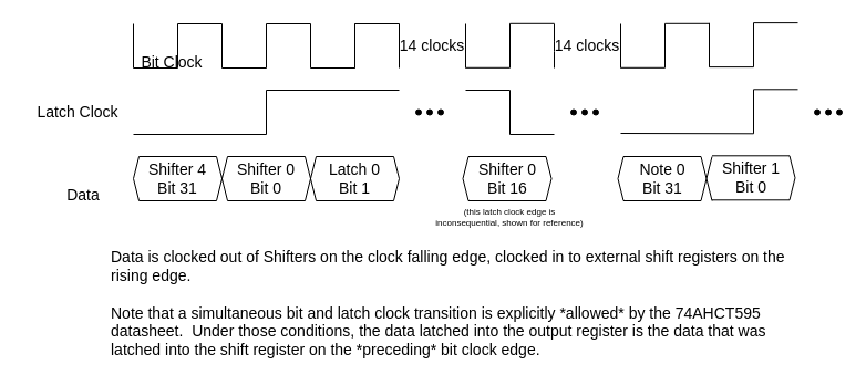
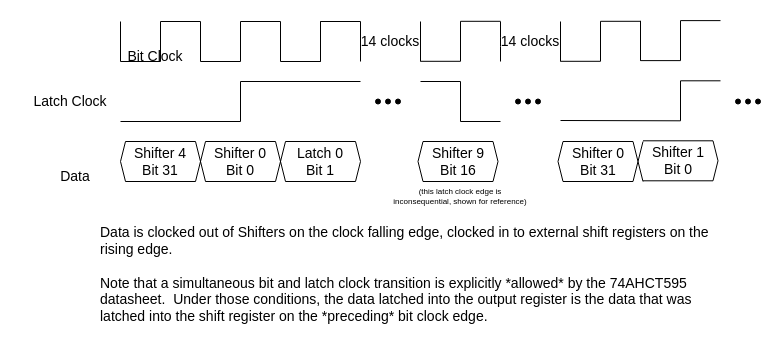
  <mxCell id="0" />
  <mxCell id="1" parent="0" />
  <mxCell id="2" value="" style="endArrow=none;html=1;" edge="1" parent="1"><mxGeometry width="50" height="50" relative="1" as="geometry"><mxPoint x="200" y="61" as="sourcePoint" /><mxPoint x="240" y="61" as="targetPoint" /></mxGeometry></mxCell>
  <mxCell id="3" value="" style="endArrow=none;html=1;" edge="1" parent="1"><mxGeometry width="50" height="50" relative="1" as="geometry"><mxPoint x="240" y="61" as="sourcePoint" /><mxPoint x="240" y="21" as="targetPoint" /></mxGeometry></mxCell>
  <mxCell id="4" value="" style="endArrow=none;html=1;" edge="1" parent="1"><mxGeometry width="50" height="50" relative="1" as="geometry"><mxPoint x="240" y="21" as="sourcePoint" /><mxPoint x="280" y="21" as="targetPoint" /></mxGeometry></mxCell>
  <mxCell id="5" value="" style="endArrow=none;html=1;" edge="1" parent="1"><mxGeometry width="50" height="50" relative="1" as="geometry"><mxPoint x="280" y="61" as="sourcePoint" /><mxPoint x="280" y="21" as="targetPoint" /></mxGeometry></mxCell>
  <mxCell id="6" value="" style="endArrow=none;html=1;" edge="1" parent="1"><mxGeometry width="50" height="50" relative="1" as="geometry"><mxPoint x="280" y="61" as="sourcePoint" /><mxPoint x="320" y="61" as="targetPoint" /></mxGeometry></mxCell>
  <mxCell id="7" value="" style="endArrow=none;html=1;" edge="1" parent="1"><mxGeometry width="50" height="50" relative="1" as="geometry"><mxPoint x="320" y="61" as="sourcePoint" /><mxPoint x="320" y="21" as="targetPoint" /></mxGeometry></mxCell>
  <mxCell id="8" value="" style="endArrow=none;html=1;" edge="1" parent="1"><mxGeometry width="50" height="50" relative="1" as="geometry"><mxPoint x="320" y="21" as="sourcePoint" /><mxPoint x="360" y="21" as="targetPoint" /></mxGeometry></mxCell>
  <mxCell id="9" value="" style="endArrow=none;html=1;" edge="1" parent="1"><mxGeometry width="50" height="50" relative="1" as="geometry"><mxPoint x="360" y="61" as="sourcePoint" /><mxPoint x="360" y="21" as="targetPoint" /></mxGeometry></mxCell>
  <mxCell id="10" value="" style="endArrow=none;html=1;" edge="1" parent="1"><mxGeometry width="50" height="50" relative="1" as="geometry"><mxPoint x="120" y="121" as="sourcePoint" /><mxPoint x="240" y="121" as="targetPoint" /></mxGeometry></mxCell>
  <mxCell id="11" value="" style="endArrow=none;html=1;" edge="1" parent="1"><mxGeometry width="50" height="50" relative="1" as="geometry"><mxPoint x="240" y="121" as="sourcePoint" /><mxPoint x="240" y="81" as="targetPoint" /></mxGeometry></mxCell>
  <mxCell id="12" value="" style="endArrow=none;html=1;" edge="1" parent="1"><mxGeometry width="50" height="50" relative="1" as="geometry"><mxPoint x="240" y="81" as="sourcePoint" /><mxPoint x="360" y="81" as="targetPoint" /></mxGeometry></mxCell>
  <mxCell id="13" value="" style="endArrow=none;html=1;" edge="1" parent="1"><mxGeometry width="50" height="50" relative="1" as="geometry"><mxPoint x="200" y="61" as="sourcePoint" /><mxPoint x="200" y="21" as="targetPoint" /></mxGeometry></mxCell>
  <mxCell id="14" value="" style="endArrow=none;html=1;" edge="1" parent="1"><mxGeometry width="50" height="50" relative="1" as="geometry"><mxPoint x="160" y="21" as="sourcePoint" /><mxPoint x="200" y="21" as="targetPoint" /></mxGeometry></mxCell>
  <mxCell id="15" value="" style="endArrow=none;html=1;" edge="1" parent="1"><mxGeometry width="50" height="50" relative="1" as="geometry"><mxPoint x="160" y="61" as="sourcePoint" /><mxPoint x="160" y="21" as="targetPoint" /></mxGeometry></mxCell>
  <mxCell id="16" value="" style="endArrow=none;html=1;" edge="1" parent="1"><mxGeometry width="50" height="50" relative="1" as="geometry"><mxPoint x="120" y="61" as="sourcePoint" /><mxPoint x="160" y="61" as="targetPoint" /></mxGeometry></mxCell>
  <mxCell id="17" value="" style="endArrow=none;html=1;" edge="1" parent="1"><mxGeometry width="50" height="50" relative="1" as="geometry"><mxPoint x="120" y="61" as="sourcePoint" /><mxPoint x="120" y="21" as="targetPoint" /></mxGeometry></mxCell>
  <mxCell id="18" value="" style="group" vertex="1" connectable="0" parent="1"><mxGeometry x="195" y="141" width="80" height="40" as="geometry" /></mxCell>
  <mxCell id="19" value="" style="endArrow=none;html=1;" edge="1" parent="18"><mxGeometry width="50" height="50" relative="1" as="geometry"><mxPoint y="40" as="sourcePoint" /><mxPoint x="10" as="targetPoint" /></mxGeometry></mxCell>
  <mxCell id="20" value="" style="endArrow=none;html=1;" edge="1" parent="18"><mxGeometry width="50" height="50" relative="1" as="geometry"><mxPoint x="10" y="40" as="sourcePoint" /><mxPoint as="targetPoint" /></mxGeometry></mxCell>
  <mxCell id="21" value="" style="endArrow=none;html=1;" edge="1" parent="18"><mxGeometry width="50" height="50" relative="1" as="geometry"><mxPoint x="10" as="sourcePoint" /><mxPoint x="80" as="targetPoint" /></mxGeometry></mxCell>
  <mxCell id="22" value="" style="endArrow=none;html=1;" edge="1" parent="18"><mxGeometry width="50" height="50" relative="1" as="geometry"><mxPoint x="10" y="40" as="sourcePoint" /><mxPoint x="80" y="40" as="targetPoint" /></mxGeometry></mxCell>
  <mxCell id="23" value="Shifter 0&lt;br style=&quot;font-size: 14px&quot;&gt;Bit 0" style="text;html=1;strokeColor=none;fillColor=none;align=center;verticalAlign=middle;whiteSpace=wrap;rounded=0;fontSize=14;" vertex="1" parent="18"><mxGeometry x="10" y="10" width="70" height="20" as="geometry" /></mxCell>
  <mxCell id="24" value="" style="group" vertex="1" connectable="0" parent="1"><mxGeometry x="275" y="141" width="80" height="40" as="geometry" /></mxCell>
  <mxCell id="25" value="" style="endArrow=none;html=1;" edge="1" parent="24"><mxGeometry width="50" height="50" relative="1" as="geometry"><mxPoint y="40" as="sourcePoint" /><mxPoint x="10" as="targetPoint" /></mxGeometry></mxCell>
  <mxCell id="26" value="" style="endArrow=none;html=1;" edge="1" parent="24"><mxGeometry width="50" height="50" relative="1" as="geometry"><mxPoint x="10" y="40" as="sourcePoint" /><mxPoint as="targetPoint" /></mxGeometry></mxCell>
  <mxCell id="27" value="" style="endArrow=none;html=1;" edge="1" parent="24"><mxGeometry width="50" height="50" relative="1" as="geometry"><mxPoint x="10" as="sourcePoint" /><mxPoint x="80" as="targetPoint" /></mxGeometry></mxCell>
  <mxCell id="28" value="" style="endArrow=none;html=1;" edge="1" parent="24"><mxGeometry width="50" height="50" relative="1" as="geometry"><mxPoint x="10" y="40" as="sourcePoint" /><mxPoint x="80" y="40" as="targetPoint" /></mxGeometry></mxCell>
  <mxCell id="29" value="Latch 0&lt;br style=&quot;font-size: 14px&quot;&gt;Bit 1" style="text;html=1;strokeColor=none;fillColor=none;align=center;verticalAlign=middle;whiteSpace=wrap;rounded=0;fontSize=14;" vertex="1" parent="24"><mxGeometry x="10" y="10" width="70" height="20" as="geometry" /></mxCell>
  <mxCell id="30" value="" style="endArrow=none;html=1;" edge="1" parent="1"><mxGeometry width="50" height="50" relative="1" as="geometry"><mxPoint x="120" y="161" as="sourcePoint" /><mxPoint x="125" y="141" as="targetPoint" /></mxGeometry></mxCell>
  <mxCell id="31" value="" style="endArrow=none;html=1;" edge="1" parent="1"><mxGeometry width="50" height="50" relative="1" as="geometry"><mxPoint x="125" y="181" as="sourcePoint" /><mxPoint x="120" y="161" as="targetPoint" /></mxGeometry></mxCell>
  <mxCell id="32" value="" style="endArrow=none;html=1;" edge="1" parent="1"><mxGeometry width="50" height="50" relative="1" as="geometry"><mxPoint x="125" y="141" as="sourcePoint" /><mxPoint x="195" y="141" as="targetPoint" /></mxGeometry></mxCell>
  <mxCell id="33" value="" style="endArrow=none;html=1;" edge="1" parent="1"><mxGeometry width="50" height="50" relative="1" as="geometry"><mxPoint x="125" y="181" as="sourcePoint" /><mxPoint x="195" y="181" as="targetPoint" /></mxGeometry></mxCell>
  <mxCell id="34" value="Shifter 4&lt;br style=&quot;font-size: 14px;&quot;&gt;Bit 31" style="text;html=1;strokeColor=none;fillColor=none;align=center;verticalAlign=middle;whiteSpace=wrap;rounded=0;fontSize=14;" vertex="1" parent="1"><mxGeometry x="125" y="151" width="70" height="20" as="geometry" /></mxCell>
  <mxCell id="35" value="" style="endArrow=none;html=1;" edge="1" parent="1"><mxGeometry width="50" height="50" relative="1" as="geometry"><mxPoint x="360" y="161" as="sourcePoint" /><mxPoint x="355" y="141" as="targetPoint" /></mxGeometry></mxCell>
  <mxCell id="36" value="" style="endArrow=none;html=1;" edge="1" parent="1"><mxGeometry width="50" height="50" relative="1" as="geometry"><mxPoint x="355" y="181" as="sourcePoint" /><mxPoint x="360" y="161" as="targetPoint" /></mxGeometry></mxCell>
  <mxCell id="37" value="Bit Clock" style="text;html=1;strokeColor=none;fillColor=none;align=center;verticalAlign=middle;whiteSpace=wrap;rounded=0;fontSize=14;" vertex="1" parent="1"><mxGeometry x="120" y="46" width="70" height="20" as="geometry" /></mxCell>
  <mxCell id="38" value="Latch Clock" style="text;html=1;strokeColor=none;fillColor=none;align=center;verticalAlign=middle;whiteSpace=wrap;rounded=0;fontSize=14;" vertex="1" parent="1"><mxGeometry x="20" y="91" width="100" height="20" as="geometry" /></mxCell>
  <mxCell id="39" value="Data" style="text;html=1;strokeColor=none;fillColor=none;align=center;verticalAlign=middle;whiteSpace=wrap;rounded=0;fontSize=14;" vertex="1" parent="1"><mxGeometry x="40" y="166" width="70" height="20" as="geometry" /></mxCell>
  <mxCell id="40" value="" style="ellipse;whiteSpace=wrap;html=1;fontSize=64;fillColor=#000000;" vertex="1" parent="1"><mxGeometry x="375" y="98.5" width="5" height="5" as="geometry" /></mxCell>
  <mxCell id="41" value="" style="ellipse;whiteSpace=wrap;html=1;fontSize=64;fillColor=#000000;" vertex="1" parent="1"><mxGeometry x="385" y="98.5" width="5" height="5" as="geometry" /></mxCell>
  <mxCell id="42" value="" style="ellipse;whiteSpace=wrap;html=1;fontSize=64;fillColor=#000000;" vertex="1" parent="1"><mxGeometry x="395" y="98.5" width="5" height="5" as="geometry" /></mxCell>
  <mxCell id="43" value="" style="endArrow=none;html=1;" edge="1" parent="1"><mxGeometry width="50" height="50" relative="1" as="geometry"><mxPoint x="420" y="81" as="sourcePoint" /><mxPoint x="460" y="81" as="targetPoint" /></mxGeometry></mxCell>
  <mxCell id="44" value="" style="endArrow=none;html=1;" edge="1" parent="1"><mxGeometry width="50" height="50" relative="1" as="geometry"><mxPoint x="460" y="121" as="sourcePoint" /><mxPoint x="460" y="81" as="targetPoint" /></mxGeometry></mxCell>
  <mxCell id="45" value="" style="endArrow=none;html=1;" edge="1" parent="1"><mxGeometry width="50" height="50" relative="1" as="geometry"><mxPoint x="460" y="121" as="sourcePoint" /><mxPoint x="500" y="121" as="targetPoint" /></mxGeometry></mxCell>
  <mxCell id="46" value="" style="endArrow=none;html=1;" edge="1" parent="1"><mxGeometry width="50" height="50" relative="1" as="geometry"><mxPoint x="460" y="60.8" as="sourcePoint" /><mxPoint x="460" y="20.8" as="targetPoint" /></mxGeometry></mxCell>
  <mxCell id="47" value="" style="endArrow=none;html=1;" edge="1" parent="1"><mxGeometry width="50" height="50" relative="1" as="geometry"><mxPoint x="460" y="20.8" as="sourcePoint" /><mxPoint x="500" y="20.8" as="targetPoint" /></mxGeometry></mxCell>
  <mxCell id="48" value="" style="endArrow=none;html=1;" edge="1" parent="1"><mxGeometry width="50" height="50" relative="1" as="geometry"><mxPoint x="420" y="60.8" as="sourcePoint" /><mxPoint x="460" y="60.8" as="targetPoint" /></mxGeometry></mxCell>
  <mxCell id="49" value="" style="endArrow=none;html=1;" edge="1" parent="1"><mxGeometry width="50" height="50" relative="1" as="geometry"><mxPoint x="420" y="61" as="sourcePoint" /><mxPoint x="420" y="21" as="targetPoint" /></mxGeometry></mxCell>
  <mxCell id="50" value="" style="endArrow=none;html=1;" edge="1" parent="1"><mxGeometry width="50" height="50" relative="1" as="geometry"><mxPoint x="422.5" y="141" as="sourcePoint" /><mxPoint x="492.5" y="141" as="targetPoint" /></mxGeometry></mxCell>
  <mxCell id="51" value="" style="endArrow=none;html=1;" edge="1" parent="1"><mxGeometry width="50" height="50" relative="1" as="geometry"><mxPoint x="422.5" y="181" as="sourcePoint" /><mxPoint x="492.5" y="181" as="targetPoint" /></mxGeometry></mxCell>
- <mxCell id="52" value="Shifter 0&lt;br style=&quot;font-size: 14px&quot;&gt;Bit 16" style="text;html=1;strokeColor=none;fillColor=none;align=center;verticalAlign=middle;whiteSpace=wrap;rounded=0;fontSize=14;" vertex="1" parent="1"><mxGeometry x="422.5" y="151" width="70" height="20" as="geometry" /></mxCell>
+ <mxCell id="52" value="Shifter 9&lt;br style=&quot;font-size: 14px&quot;&gt;Bit 16" style="text;html=1;strokeColor=none;fillColor=none;align=center;verticalAlign=middle;whiteSpace=wrap;rounded=0;fontSize=14;" vertex="1" parent="1"><mxGeometry x="422.5" y="151" width="70" height="20" as="geometry" /></mxCell>
  <mxCell id="53" value="" style="endArrow=none;html=1;" edge="1" parent="1"><mxGeometry width="50" height="50" relative="1" as="geometry"><mxPoint x="497.5" y="161" as="sourcePoint" /><mxPoint x="492.5" y="141" as="targetPoint" /></mxGeometry></mxCell>
  <mxCell id="54" value="" style="endArrow=none;html=1;" edge="1" parent="1"><mxGeometry width="50" height="50" relative="1" as="geometry"><mxPoint x="492.5" y="181" as="sourcePoint" /><mxPoint x="497.5" y="161" as="targetPoint" /></mxGeometry></mxCell>
  <mxCell id="55" value="" style="endArrow=none;html=1;" edge="1" parent="1"><mxGeometry width="50" height="50" relative="1" as="geometry"><mxPoint x="417.5" y="161" as="sourcePoint" /><mxPoint x="422.5" y="141" as="targetPoint" /></mxGeometry></mxCell>
  <mxCell id="56" value="" style="endArrow=none;html=1;" edge="1" parent="1"><mxGeometry width="50" height="50" relative="1" as="geometry"><mxPoint x="422.5" y="181" as="sourcePoint" /><mxPoint x="417.5" y="161" as="targetPoint" /></mxGeometry></mxCell>
  <mxCell id="57" value="" style="ellipse;whiteSpace=wrap;html=1;fontSize=64;fillColor=#000000;" vertex="1" parent="1"><mxGeometry x="515" y="98.5" width="5" height="5" as="geometry" /></mxCell>
  <mxCell id="58" value="" style="ellipse;whiteSpace=wrap;html=1;fontSize=64;fillColor=#000000;" vertex="1" parent="1"><mxGeometry x="525" y="98.5" width="5" height="5" as="geometry" /></mxCell>
  <mxCell id="59" value="" style="ellipse;whiteSpace=wrap;html=1;fontSize=64;fillColor=#000000;" vertex="1" parent="1"><mxGeometry x="535" y="98.5" width="5" height="5" as="geometry" /></mxCell>
  <mxCell id="60" value="" style="endArrow=none;html=1;" edge="1" parent="1"><mxGeometry width="50" height="50" relative="1" as="geometry"><mxPoint x="600" y="60.8" as="sourcePoint" /><mxPoint x="600" y="20.8" as="targetPoint" /></mxGeometry></mxCell>
  <mxCell id="61" value="" style="endArrow=none;html=1;" edge="1" parent="1"><mxGeometry width="50" height="50" relative="1" as="geometry"><mxPoint x="600" y="20.8" as="sourcePoint" /><mxPoint x="640" y="20.8" as="targetPoint" /></mxGeometry></mxCell>
  <mxCell id="62" value="" style="endArrow=none;html=1;" edge="1" parent="1"><mxGeometry width="50" height="50" relative="1" as="geometry"><mxPoint x="560" y="60.8" as="sourcePoint" /><mxPoint x="600" y="60.8" as="targetPoint" /></mxGeometry></mxCell>
  <mxCell id="63" value="" style="endArrow=none;html=1;" edge="1" parent="1"><mxGeometry width="50" height="50" relative="1" as="geometry"><mxPoint x="560" y="61" as="sourcePoint" /><mxPoint x="560" y="21" as="targetPoint" /></mxGeometry></mxCell>
  <mxCell id="64" value="" style="endArrow=none;html=1;" edge="1" parent="1"><mxGeometry width="50" height="50" relative="1" as="geometry"><mxPoint x="562.5" y="141" as="sourcePoint" /><mxPoint x="632.5" y="141" as="targetPoint" /></mxGeometry></mxCell>
  <mxCell id="65" value="" style="endArrow=none;html=1;" edge="1" parent="1"><mxGeometry width="50" height="50" relative="1" as="geometry"><mxPoint x="562.5" y="181" as="sourcePoint" /><mxPoint x="632.5" y="181" as="targetPoint" /></mxGeometry></mxCell>
- <mxCell id="66" value="Note 0&lt;br style=&quot;font-size: 14px&quot;&gt;Bit 31" style="text;html=1;strokeColor=none;fillColor=none;align=center;verticalAlign=middle;whiteSpace=wrap;rounded=0;fontSize=14;" vertex="1" parent="1"><mxGeometry x="562.5" y="151" width="70" height="20" as="geometry" /></mxCell>
+ <mxCell id="66" value="Shifter 0&lt;br style=&quot;font-size: 14px&quot;&gt;Bit 31" style="text;html=1;strokeColor=none;fillColor=none;align=center;verticalAlign=middle;whiteSpace=wrap;rounded=0;fontSize=14;" vertex="1" parent="1"><mxGeometry x="562.5" y="151" width="70" height="20" as="geometry" /></mxCell>
  <mxCell id="67" value="" style="endArrow=none;html=1;" edge="1" parent="1"><mxGeometry width="50" height="50" relative="1" as="geometry"><mxPoint x="637.5" y="161" as="sourcePoint" /><mxPoint x="632.5" y="141" as="targetPoint" /></mxGeometry></mxCell>
  <mxCell id="68" value="" style="endArrow=none;html=1;" edge="1" parent="1"><mxGeometry width="50" height="50" relative="1" as="geometry"><mxPoint x="632.5" y="181" as="sourcePoint" /><mxPoint x="637.5" y="161" as="targetPoint" /></mxGeometry></mxCell>
  <mxCell id="69" value="" style="endArrow=none;html=1;" edge="1" parent="1"><mxGeometry width="50" height="50" relative="1" as="geometry"><mxPoint x="557.5" y="161" as="sourcePoint" /><mxPoint x="562.5" y="141" as="targetPoint" /></mxGeometry></mxCell>
  <mxCell id="70" value="" style="endArrow=none;html=1;" edge="1" parent="1"><mxGeometry width="50" height="50" relative="1" as="geometry"><mxPoint x="562.5" y="181" as="sourcePoint" /><mxPoint x="557.5" y="161" as="targetPoint" /></mxGeometry></mxCell>
  <mxCell id="71" value="14 clocks" style="text;html=1;strokeColor=none;fillColor=none;align=center;verticalAlign=middle;whiteSpace=wrap;rounded=0;fontSize=14;" vertex="1" parent="1"><mxGeometry x="355" y="31" width="70" height="20" as="geometry" /></mxCell>
  <mxCell id="72" value="14 clocks" style="text;html=1;strokeColor=none;fillColor=none;align=center;verticalAlign=middle;whiteSpace=wrap;rounded=0;fontSize=14;" vertex="1" parent="1"><mxGeometry x="495" y="31" width="70" height="20" as="geometry" /></mxCell>
  <mxCell id="73" value="" style="endArrow=none;html=1;" edge="1" parent="1"><mxGeometry width="50" height="50" relative="1" as="geometry"><mxPoint x="560" y="120" as="sourcePoint" /><mxPoint x="680" y="120.31" as="targetPoint" /></mxGeometry></mxCell>
  <mxCell id="74" value="" style="endArrow=none;html=1;" edge="1" parent="1"><mxGeometry width="50" height="50" relative="1" as="geometry"><mxPoint x="680" y="120.31" as="sourcePoint" /><mxPoint x="680" y="80.31" as="targetPoint" /></mxGeometry></mxCell>
  <mxCell id="75" value="" style="endArrow=none;html=1;" edge="1" parent="1"><mxGeometry width="50" height="50" relative="1" as="geometry"><mxPoint x="680" y="80.31" as="sourcePoint" /><mxPoint x="720" y="80.31" as="targetPoint" /></mxGeometry></mxCell>
  <mxCell id="76" value="" style="endArrow=none;html=1;" edge="1" parent="1"><mxGeometry width="50" height="50" relative="1" as="geometry"><mxPoint x="680" y="60.11" as="sourcePoint" /><mxPoint x="680" y="20.11" as="targetPoint" /></mxGeometry></mxCell>
  <mxCell id="77" value="" style="endArrow=none;html=1;" edge="1" parent="1"><mxGeometry width="50" height="50" relative="1" as="geometry"><mxPoint x="680" y="20.11" as="sourcePoint" /><mxPoint x="720" y="20.11" as="targetPoint" /></mxGeometry></mxCell>
  <mxCell id="78" value="" style="endArrow=none;html=1;" edge="1" parent="1"><mxGeometry width="50" height="50" relative="1" as="geometry"><mxPoint x="640" y="60.11" as="sourcePoint" /><mxPoint x="680" y="60.11" as="targetPoint" /></mxGeometry></mxCell>
  <mxCell id="79" value="" style="endArrow=none;html=1;" edge="1" parent="1"><mxGeometry width="50" height="50" relative="1" as="geometry"><mxPoint x="640" y="60.31" as="sourcePoint" /><mxPoint x="640" y="20.31" as="targetPoint" /></mxGeometry></mxCell>
  <mxCell id="80" value="" style="endArrow=none;html=1;" edge="1" parent="1"><mxGeometry width="50" height="50" relative="1" as="geometry"><mxPoint x="642.5" y="140.31" as="sourcePoint" /><mxPoint x="712.5" y="140.31" as="targetPoint" /></mxGeometry></mxCell>
  <mxCell id="81" value="" style="endArrow=none;html=1;" edge="1" parent="1"><mxGeometry width="50" height="50" relative="1" as="geometry"><mxPoint x="642.5" y="180.31" as="sourcePoint" /><mxPoint x="712.5" y="180.31" as="targetPoint" /></mxGeometry></mxCell>
  <mxCell id="82" value="Shifter 1&lt;br style=&quot;font-size: 14px&quot;&gt;Bit 0" style="text;html=1;strokeColor=none;fillColor=none;align=center;verticalAlign=middle;whiteSpace=wrap;rounded=0;fontSize=14;" vertex="1" parent="1"><mxGeometry x="642.5" y="150.31" width="70" height="20" as="geometry" /></mxCell>
  <mxCell id="83" value="" style="endArrow=none;html=1;" edge="1" parent="1"><mxGeometry width="50" height="50" relative="1" as="geometry"><mxPoint x="717.5" y="160.31" as="sourcePoint" /><mxPoint x="712.5" y="140.31" as="targetPoint" /></mxGeometry></mxCell>
  <mxCell id="84" value="" style="endArrow=none;html=1;" edge="1" parent="1"><mxGeometry width="50" height="50" relative="1" as="geometry"><mxPoint x="712.5" y="180.31" as="sourcePoint" /><mxPoint x="717.5" y="160.31" as="targetPoint" /></mxGeometry></mxCell>
  <mxCell id="85" value="" style="endArrow=none;html=1;" edge="1" parent="1"><mxGeometry width="50" height="50" relative="1" as="geometry"><mxPoint x="637.5" y="161" as="sourcePoint" /><mxPoint x="642.5" y="141" as="targetPoint" /></mxGeometry></mxCell>
  <mxCell id="86" value="" style="endArrow=none;html=1;" edge="1" parent="1"><mxGeometry width="50" height="50" relative="1" as="geometry"><mxPoint x="642.5" y="181" as="sourcePoint" /><mxPoint x="637.5" y="161" as="targetPoint" /></mxGeometry></mxCell>
  <mxCell id="87" value="" style="ellipse;whiteSpace=wrap;html=1;fontSize=64;fillColor=#000000;" vertex="1" parent="1"><mxGeometry x="735" y="98.5" width="5" height="5" as="geometry" /></mxCell>
  <mxCell id="88" value="" style="ellipse;whiteSpace=wrap;html=1;fontSize=64;fillColor=#000000;" vertex="1" parent="1"><mxGeometry x="745" y="98.5" width="5" height="5" as="geometry" /></mxCell>
  <mxCell id="89" value="" style="ellipse;whiteSpace=wrap;html=1;fontSize=64;fillColor=#000000;" vertex="1" parent="1"><mxGeometry x="755" y="98.5" width="5" height="5" as="geometry" /></mxCell>
  <mxCell id="90" value="Data is clocked out of Shifters on the clock falling edge, clocked in to external shift registers on the rising edge.&lt;br&gt;&lt;br&gt;Note that a simultaneous bit and latch clock transition is explicitly *allowed* by the 74AHCT595 datasheet.&amp;nbsp; Under those conditions, the data latched into the output register is the data that was latched into the shift register on the *preceding* bit clock edge." style="text;html=1;strokeColor=none;fillColor=none;align=left;verticalAlign=middle;whiteSpace=wrap;rounded=0;fontSize=14;" vertex="1" parent="1"><mxGeometry x="97.5" y="221" width="620" height="105" as="geometry" /></mxCell>
  <mxCell id="91" value="" style="endArrow=none;html=1;" edge="1" parent="1"><mxGeometry width="50" height="50" relative="1" as="geometry"><mxPoint x="320" y="61" as="sourcePoint" /><mxPoint x="320" y="21" as="targetPoint" /><Array as="points"><mxPoint x="320" y="36" /></Array></mxGeometry></mxCell>
  <mxCell id="92" value="" style="endArrow=none;html=1;" edge="1" parent="1"><mxGeometry width="50" height="50" relative="1" as="geometry"><mxPoint x="500" y="61" as="sourcePoint" /><mxPoint x="500" y="21" as="targetPoint" /><Array as="points"><mxPoint x="500" y="36" /></Array></mxGeometry></mxCell>
  <mxCell id="93" value="(this latch clock edge is inconsequential, shown for reference)" style="text;html=1;strokeColor=none;fillColor=none;align=center;verticalAlign=middle;whiteSpace=wrap;rounded=0;fontSize=8;" vertex="1" parent="1"><mxGeometry x="390" y="186" width="140" height="20" as="geometry" /></mxCell>
